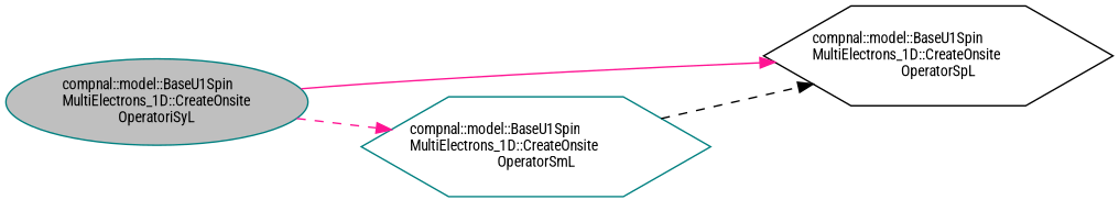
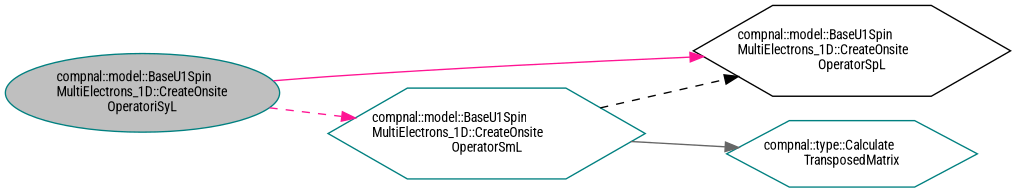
  digraph {
    rankdir=LR
    fontname="Roboto Condensed"
    node [color=teal fillcolor=white fontname="Roboto Condensed" fontsize=10 shape=hexagon style=filled]
    edge [color=deeppink fontname="Roboto Condensed" fontsize=10 labelfontname=Helvetica labelfontsize=10 style=dashed]
    n1 [fillcolor=grey75 fontcolor=black height=0.2 label="compnal::model::BaseU1Spin\lMultiElectrons_1D::CreateOnsite\lOperatoriSyL" shape=ellipse width=0.4]
    n2 [height=0.2 label="compnal::model::BaseU1Spin\lMultiElectrons_1D::CreateOnsite\lOperatorSmL" width=0.4]
    n3 [color=black height=0.2 label="compnal::model::BaseU1Spin\lMultiElectrons_1D::CreateOnsite\lOperatorSpL" width=0.4]
+   n4 [height=0.2 label="compnal::type::Calculate\lTransposedMatrix" width=0.4]
    n1 -> n2
    n1 -> n3 [style=solid]
    n2 -> n3 [color=black]
+   n2 -> n4 [color=gray40 style=solid]
  }
